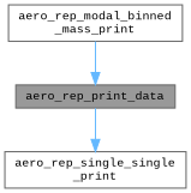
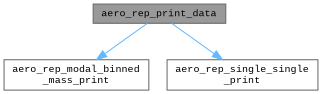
  digraph {
    fontname="Liberation Mono"
    rankdir=TB
    node [color=grey40 fillcolor=white fontname="Liberation Mono" fontsize=10 shape=box style=filled]
    edge [color=steelblue1 fontname="Liberation Mono" fontsize=10 labelfontname=Helvetica labelfontsize=10 style=solid]
    n1 [color=gray40 fillcolor=grey60 fontcolor=black height=0.2 label=aero_rep_print_data width=0.4]
    n2 [height=0.2 label="aero_rep_modal_binned\l_mass_print" width=0.4]
    n3 [height=0.2 label="aero_rep_single_single\l_print" width=0.4]
-   n2 -> n1
+   n1 -> n2
    n1 -> n3
  }
